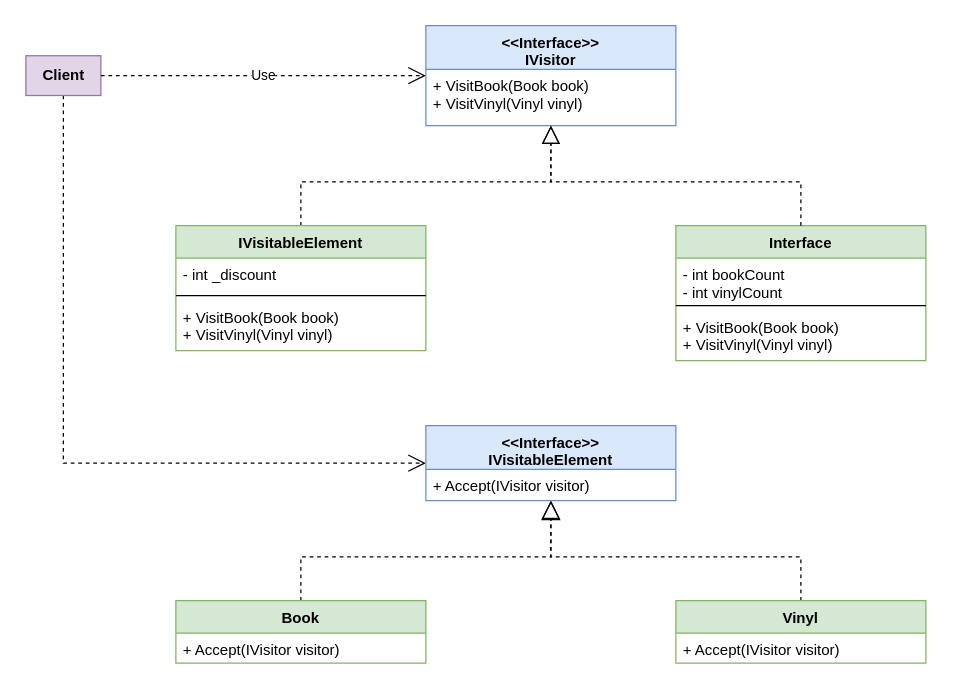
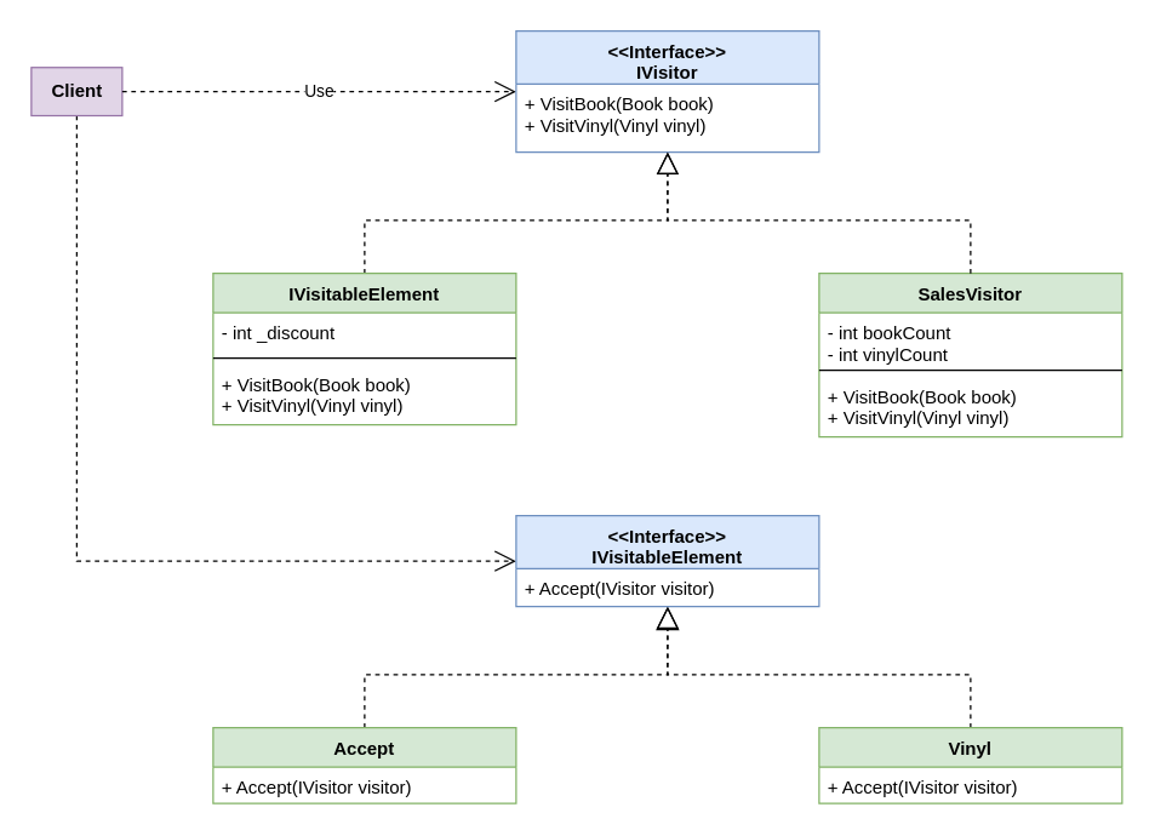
  <mxCell id="0" />
  <mxCell id="1" parent="0" />
  <mxCell id="2" style="edgeStyle=orthogonalEdgeStyle;rounded=0;orthogonalLoop=1;jettySize=auto;html=1;exitX=0.5;exitY=1;exitDx=0;exitDy=0;entryX=0;entryY=0.5;entryDx=0;entryDy=0;dashed=1;endArrow=open;endFill=0;endSize=12;" edge="1" parent="1" source="3" target="19"><mxGeometry relative="1" as="geometry" /></mxCell>
  <mxCell id="3" value="Client" style="html=1;fontStyle=1;fillColor=#e1d5e7;strokeColor=#9673a6;" vertex="1" parent="1"><mxGeometry x="20" y="44.09" width="60" height="31.82" as="geometry" /></mxCell>
  <mxCell id="4" value="Use" style="endArrow=open;endSize=12;dashed=1;html=1;exitX=1;exitY=0.5;exitDx=0;exitDy=0;entryX=0;entryY=0.5;entryDx=0;entryDy=0;endFill=0;" edge="1" parent="1" source="3" target="5"><mxGeometry width="160" relative="1" as="geometry"><mxPoint x="30" y="160" as="sourcePoint" /><mxPoint x="190" y="160" as="targetPoint" /></mxGeometry></mxCell>
  <mxCell id="5" value="&lt;&lt;Interface&gt;&gt;&#10;IVisitor" style="swimlane;fontStyle=1;align=center;verticalAlign=top;childLayout=stackLayout;horizontal=1;startSize=35;horizontalStack=0;resizeParent=1;resizeParentMax=0;resizeLast=0;collapsible=1;marginBottom=0;fillColor=#dae8fc;strokeColor=#6c8ebf;" vertex="1" parent="1"><mxGeometry x="340" y="20" width="200" height="80" as="geometry" /></mxCell>
  <mxCell id="6" value="+ VisitBook(Book book)&#10;+ VisitVinyl(Vinyl vinyl)" style="text;strokeColor=none;fillColor=none;align=left;verticalAlign=top;spacingLeft=4;spacingRight=4;overflow=hidden;rotatable=0;points=[[0,0.5],[1,0.5]];portConstraint=eastwest;" vertex="1" parent="5"><mxGeometry y="35" width="200" height="45" as="geometry" /></mxCell>
- <mxCell id="7" value="Interface" style="swimlane;fontStyle=1;align=center;verticalAlign=top;childLayout=stackLayout;horizontal=1;startSize=26;horizontalStack=0;resizeParent=1;resizeParentMax=0;resizeLast=0;collapsible=1;marginBottom=0;fillColor=#d5e8d4;strokeColor=#82b366;" vertex="1" parent="1"><mxGeometry x="540" y="180" width="200" height="108" as="geometry" /></mxCell>
+ <mxCell id="7" value="SalesVisitor" style="swimlane;fontStyle=1;align=center;verticalAlign=top;childLayout=stackLayout;horizontal=1;startSize=26;horizontalStack=0;resizeParent=1;resizeParentMax=0;resizeLast=0;collapsible=1;marginBottom=0;fillColor=#d5e8d4;strokeColor=#82b366;" vertex="1" parent="1"><mxGeometry x="540" y="180" width="200" height="108" as="geometry" /></mxCell>
  <mxCell id="8" value="- int bookCount&#10;- int vinylCount" style="text;strokeColor=none;fillColor=none;align=left;verticalAlign=top;spacingLeft=4;spacingRight=4;overflow=hidden;rotatable=0;points=[[0,0.5],[1,0.5]];portConstraint=eastwest;" vertex="1" parent="7"><mxGeometry y="26" width="200" height="34" as="geometry" /></mxCell>
  <mxCell id="9" value="" style="line;strokeWidth=1;fillColor=none;align=left;verticalAlign=middle;spacingTop=-1;spacingLeft=3;spacingRight=3;rotatable=0;labelPosition=right;points=[];portConstraint=eastwest;" vertex="1" parent="7"><mxGeometry y="60" width="200" height="8" as="geometry" /></mxCell>
  <mxCell id="10" value="+ VisitBook(Book book)&#10;+ VisitVinyl(Vinyl vinyl)" style="text;strokeColor=none;fillColor=none;align=left;verticalAlign=top;spacingLeft=4;spacingRight=4;overflow=hidden;rotatable=0;points=[[0,0.5],[1,0.5]];portConstraint=eastwest;" vertex="1" parent="7"><mxGeometry y="68" width="200" height="40" as="geometry" /></mxCell>
  <mxCell id="11" style="edgeStyle=orthogonalEdgeStyle;rounded=0;orthogonalLoop=1;jettySize=auto;html=1;exitX=0.5;exitY=0;exitDx=0;exitDy=0;endArrow=block;endFill=0;dashed=1;endSize=12;" edge="1" parent="1" source="12" target="5"><mxGeometry relative="1" as="geometry" /></mxCell>
  <mxCell id="12" value="IVisitableElement" style="swimlane;fontStyle=1;align=center;verticalAlign=top;childLayout=stackLayout;horizontal=1;startSize=26;horizontalStack=0;resizeParent=1;resizeParentMax=0;resizeLast=0;collapsible=1;marginBottom=0;fillColor=#d5e8d4;strokeColor=#82b366;" vertex="1" parent="1"><mxGeometry x="140" y="180" width="200" height="100" as="geometry" /></mxCell>
  <mxCell id="13" value="- int _discount" style="text;strokeColor=none;fillColor=none;align=left;verticalAlign=top;spacingLeft=4;spacingRight=4;overflow=hidden;rotatable=0;points=[[0,0.5],[1,0.5]];portConstraint=eastwest;" vertex="1" parent="12"><mxGeometry y="26" width="200" height="26" as="geometry" /></mxCell>
  <mxCell id="14" value="" style="line;strokeWidth=1;fillColor=none;align=left;verticalAlign=middle;spacingTop=-1;spacingLeft=3;spacingRight=3;rotatable=0;labelPosition=right;points=[];portConstraint=eastwest;" vertex="1" parent="12"><mxGeometry y="52" width="200" height="8" as="geometry" /></mxCell>
  <mxCell id="15" value="+ VisitBook(Book book)&#10;+ VisitVinyl(Vinyl vinyl)" style="text;strokeColor=none;fillColor=none;align=left;verticalAlign=top;spacingLeft=4;spacingRight=4;overflow=hidden;rotatable=0;points=[[0,0.5],[1,0.5]];portConstraint=eastwest;" vertex="1" parent="12"><mxGeometry y="60" width="200" height="40" as="geometry" /></mxCell>
  <mxCell id="16" style="edgeStyle=orthogonalEdgeStyle;rounded=0;orthogonalLoop=1;jettySize=auto;html=1;exitX=0.5;exitY=0;exitDx=0;exitDy=0;endArrow=block;endFill=0;dashed=1;endSize=12;" edge="1" parent="1" source="7" target="5"><mxGeometry relative="1" as="geometry"><mxPoint x="250" y="190" as="sourcePoint" /><mxPoint x="450" y="110" as="targetPoint" /></mxGeometry></mxCell>
  <mxCell id="17" style="edgeStyle=orthogonalEdgeStyle;rounded=0;orthogonalLoop=1;jettySize=auto;html=1;exitX=0.5;exitY=0;exitDx=0;exitDy=0;dashed=1;endArrow=block;endFill=0;endSize=13;" edge="1" parent="1" source="21" target="19"><mxGeometry relative="1" as="geometry" /></mxCell>
  <mxCell id="18" style="edgeStyle=orthogonalEdgeStyle;rounded=0;orthogonalLoop=1;jettySize=auto;html=1;exitX=0.5;exitY=0;exitDx=0;exitDy=0;entryX=0.5;entryY=1;entryDx=0;entryDy=0;dashed=1;endArrow=block;endFill=0;endSize=12;" edge="1" parent="1" source="23" target="19"><mxGeometry relative="1" as="geometry" /></mxCell>
  <mxCell id="19" value="&lt;&lt;Interface&gt;&gt;&#10;IVisitableElement" style="swimlane;fontStyle=1;align=center;verticalAlign=top;childLayout=stackLayout;horizontal=1;startSize=35;horizontalStack=0;resizeParent=1;resizeParentMax=0;resizeLast=0;collapsible=1;marginBottom=0;fillColor=#dae8fc;strokeColor=#6c8ebf;" vertex="1" parent="1"><mxGeometry x="340" y="340" width="200" height="60" as="geometry" /></mxCell>
  <mxCell id="20" value="+ Accept(IVisitor visitor)" style="text;strokeColor=none;fillColor=none;align=left;verticalAlign=top;spacingLeft=4;spacingRight=4;overflow=hidden;rotatable=0;points=[[0,0.5],[1,0.5]];portConstraint=eastwest;" vertex="1" parent="19"><mxGeometry y="35" width="200" height="25" as="geometry" /></mxCell>
  <mxCell id="21" value="Vinyl" style="swimlane;fontStyle=1;align=center;verticalAlign=top;childLayout=stackLayout;horizontal=1;startSize=26;horizontalStack=0;resizeParent=1;resizeParentMax=0;resizeLast=0;collapsible=1;marginBottom=0;fillColor=#d5e8d4;strokeColor=#82b366;" vertex="1" parent="1"><mxGeometry x="540" y="480" width="200" height="50" as="geometry" /></mxCell>
  <mxCell id="22" value="+ Accept(IVisitor visitor)" style="text;strokeColor=none;fillColor=none;align=left;verticalAlign=top;spacingLeft=4;spacingRight=4;overflow=hidden;rotatable=0;points=[[0,0.5],[1,0.5]];portConstraint=eastwest;" vertex="1" parent="21"><mxGeometry y="26" width="200" height="24" as="geometry" /></mxCell>
- <mxCell id="23" value="Book" style="swimlane;fontStyle=1;align=center;verticalAlign=top;childLayout=stackLayout;horizontal=1;startSize=26;horizontalStack=0;resizeParent=1;resizeParentMax=0;resizeLast=0;collapsible=1;marginBottom=0;fillColor=#d5e8d4;strokeColor=#82b366;" vertex="1" parent="1"><mxGeometry x="140" y="480" width="200" height="50" as="geometry" /></mxCell>
+ <mxCell id="23" value="Accept" style="swimlane;fontStyle=1;align=center;verticalAlign=top;childLayout=stackLayout;horizontal=1;startSize=26;horizontalStack=0;resizeParent=1;resizeParentMax=0;resizeLast=0;collapsible=1;marginBottom=0;fillColor=#d5e8d4;strokeColor=#82b366;" vertex="1" parent="1"><mxGeometry x="140" y="480" width="200" height="50" as="geometry" /></mxCell>
  <mxCell id="24" value="+ Accept(IVisitor visitor)" style="text;strokeColor=none;fillColor=none;align=left;verticalAlign=top;spacingLeft=4;spacingRight=4;overflow=hidden;rotatable=0;points=[[0,0.5],[1,0.5]];portConstraint=eastwest;" vertex="1" parent="23"><mxGeometry y="26" width="200" height="24" as="geometry" /></mxCell>
